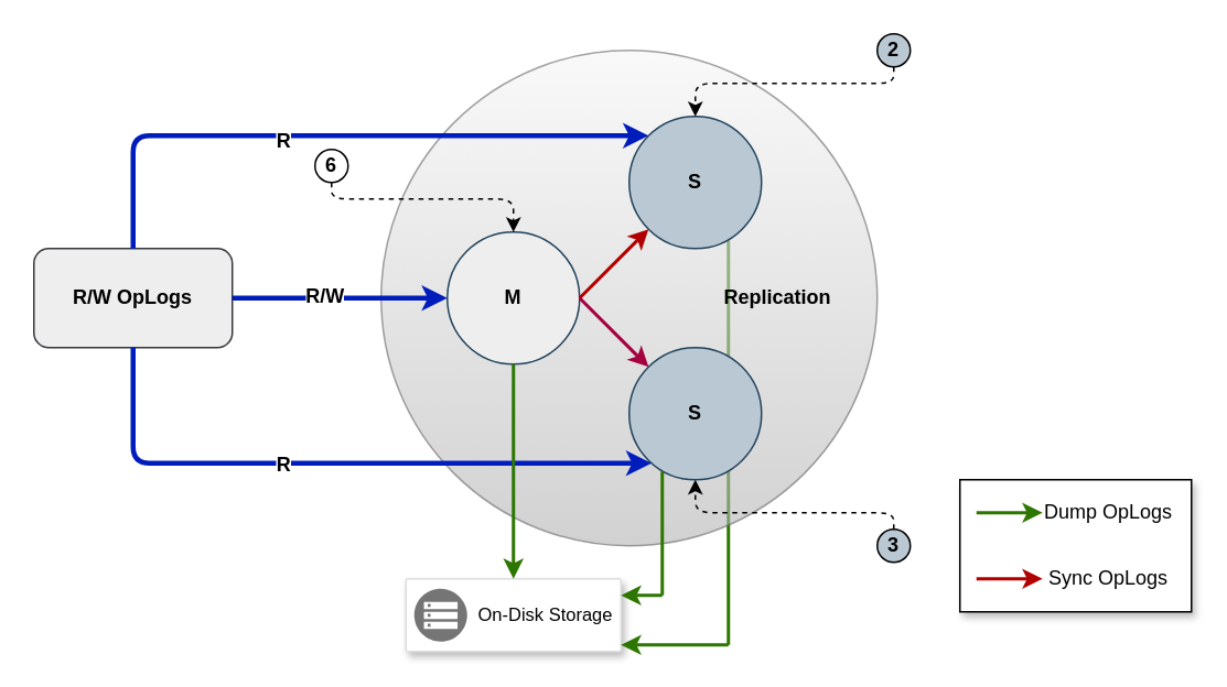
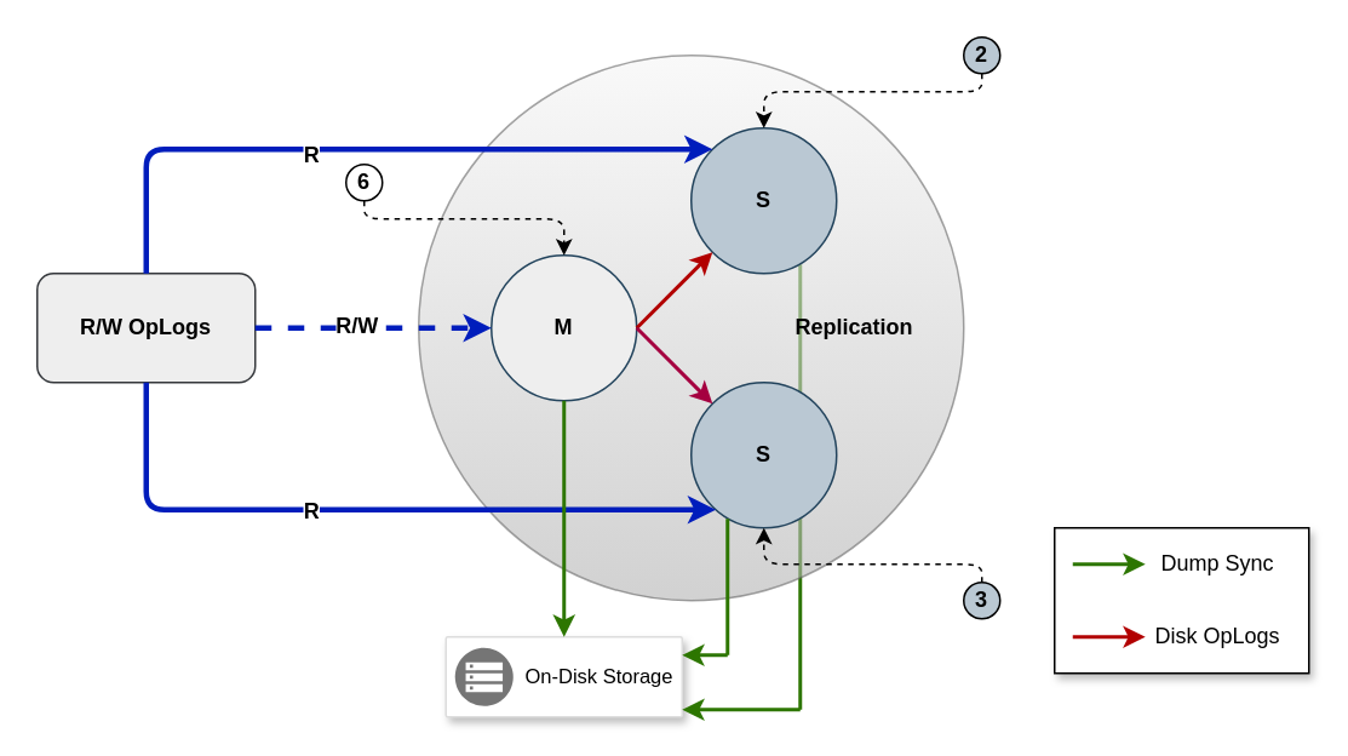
  <mxCell id="0" />
  <mxCell id="1" parent="0" />
  <mxCell id="2" value="" style="endArrow=none;html=1;strokeWidth=2;fillColor=#60a917;strokeColor=#2D7600;" edge="1" parent="1"><mxGeometry width="50" height="50" relative="1" as="geometry"><mxPoint x="440" y="390" as="sourcePoint" /><mxPoint x="440" y="145" as="targetPoint" /></mxGeometry></mxCell>
  <mxCell id="3" value="" style="rounded=0;whiteSpace=wrap;html=1;shadow=1;" parent="1" vertex="1"><mxGeometry x="580" y="290" width="140" height="80" as="geometry" /></mxCell>
  <mxCell id="4" value="&lt;b&gt;R/W OpLogs&lt;br&gt;&lt;/b&gt;" style="rounded=1;whiteSpace=wrap;html=1;fillColor=#eeeeee;strokeColor=#36393d;" parent="1" vertex="1"><mxGeometry x="20" y="150" width="120" height="60" as="geometry" /></mxCell>
  <mxCell id="5" value="" style="ellipse;whiteSpace=wrap;html=1;aspect=fixed;gradientColor=#b3b3b3;fillColor=#f5f5f5;strokeColor=#666666;shadow=0;opacity=60;" parent="1" vertex="1"><mxGeometry x="230" y="30" width="300" height="300" as="geometry" /></mxCell>
  <mxCell id="6" value="&lt;b&gt;M&lt;/b&gt;" style="ellipse;whiteSpace=wrap;html=1;aspect=fixed;fillColor=#eeeeee;strokeColor=#23445d;" parent="1" vertex="1"><mxGeometry x="270" y="140" width="80" height="80" as="geometry" /></mxCell>
  <mxCell id="7" value="&lt;b&gt;S&lt;/b&gt;" style="ellipse;whiteSpace=wrap;html=1;aspect=fixed;fillColor=#bac8d3;strokeColor=#23445d;" parent="1" vertex="1"><mxGeometry x="380" y="70" width="80" height="80" as="geometry" /></mxCell>
  <mxCell id="8" value="&lt;b&gt;S&lt;/b&gt;" style="ellipse;whiteSpace=wrap;html=1;aspect=fixed;fillColor=#bac8d3;strokeColor=#23445d;" parent="1" vertex="1"><mxGeometry x="380" y="210" width="80" height="80" as="geometry" /></mxCell>
  <mxCell id="9" value="" style="edgeStyle=elbowEdgeStyle;elbow=vertical;endArrow=classic;html=1;dashed=1;" parent="1" target="6" edge="1"><mxGeometry width="50" height="50" relative="1" as="geometry"><mxPoint x="200" y="110" as="sourcePoint" /><mxPoint x="180" y="60" as="targetPoint" /><Array as="points"><mxPoint x="260" y="120" /><mxPoint x="230" y="110" /></Array></mxGeometry></mxCell>
  <mxCell id="10" value="" style="edgeStyle=elbowEdgeStyle;elbow=vertical;endArrow=classic;html=1;dashed=1;" parent="1" target="7" edge="1"><mxGeometry width="50" height="50" relative="1" as="geometry"><mxPoint x="540" y="40" as="sourcePoint" /><mxPoint x="660" y="10" as="targetPoint" /><Array as="points"><mxPoint x="560" y="50" /><mxPoint x="520" y="50" /></Array></mxGeometry></mxCell>
  <mxCell id="11" value="" style="edgeStyle=elbowEdgeStyle;elbow=vertical;endArrow=classic;html=1;entryX=0.5;entryY=1;entryDx=0;entryDy=0;dashed=1;" parent="1" target="8" edge="1"><mxGeometry width="50" height="50" relative="1" as="geometry"><mxPoint x="540" y="320" as="sourcePoint" /><mxPoint x="560" y="350" as="targetPoint" /><Array as="points"><mxPoint x="490" y="310" /></Array></mxGeometry></mxCell>
  <mxCell id="12" value="&lt;b&gt;6&lt;/b&gt;" style="ellipse;whiteSpace=wrap;html=1;aspect=fixed;" parent="1" vertex="1"><mxGeometry x="190" y="90" width="20" height="20" as="geometry" /></mxCell>
  <mxCell id="13" value="&lt;b&gt;2&lt;/b&gt;" style="ellipse;whiteSpace=wrap;html=1;aspect=fixed;fillColor=#bac8d3;" parent="1" vertex="1"><mxGeometry x="530" y="20" width="20" height="20" as="geometry" /></mxCell>
  <mxCell id="14" value="&lt;b&gt;3&lt;/b&gt;" style="ellipse;whiteSpace=wrap;html=1;aspect=fixed;fillColor=#bac8d3;" parent="1" vertex="1"><mxGeometry x="530" y="320" width="20" height="20" as="geometry" /></mxCell>
- <mxCell id="15" value="" style="endArrow=classic;html=1;entryX=0;entryY=0.5;entryDx=0;entryDy=0;strokeWidth=3;fillColor=#0050ef;strokeColor=#001DBC;" parent="1" source="4" target="6" edge="1"><mxGeometry width="50" height="50" relative="1" as="geometry"><mxPoint x="140" y="230" as="sourcePoint" /><mxPoint x="210.711" y="180" as="targetPoint" /></mxGeometry></mxCell>
+ <mxCell id="15" value="" style="endArrow=classic;html=1;entryX=0;entryY=0.5;entryDx=0;entryDy=0;strokeWidth=3;fillColor=#0050ef;strokeColor=#001DBC;dashed=1;" parent="1" source="4" target="6" edge="1"><mxGeometry width="50" height="50" relative="1" as="geometry"><mxPoint x="140" y="230" as="sourcePoint" /><mxPoint x="210.711" y="180" as="targetPoint" /></mxGeometry></mxCell>
  <mxCell id="16" value="&lt;font style=&quot;font-size: 12px&quot;&gt;&lt;b&gt;R/W&lt;/b&gt;&lt;/font&gt;" style="edgeLabel;html=1;align=center;verticalAlign=middle;resizable=0;points=[];" parent="15" vertex="1" connectable="0"><mxGeometry x="-0.154" y="2" relative="1" as="geometry"><mxPoint as="offset" /></mxGeometry></mxCell>
  <mxCell id="17" value="" style="edgeStyle=segmentEdgeStyle;endArrow=classic;html=1;strokeWidth=3;entryX=0;entryY=0;entryDx=0;entryDy=0;fillColor=#0050ef;strokeColor=#001DBC;" parent="1" target="7" edge="1"><mxGeometry width="50" height="50" relative="1" as="geometry"><mxPoint x="80" y="150" as="sourcePoint" /><mxPoint x="130" y="100" as="targetPoint" /><Array as="points"><mxPoint x="80" y="82" /></Array></mxGeometry></mxCell>
  <mxCell id="18" value="&lt;font style=&quot;font-size: 12px&quot;&gt;&lt;b&gt;R&lt;/b&gt;&lt;/font&gt;" style="edgeLabel;html=1;align=center;verticalAlign=middle;resizable=0;points=[];" parent="17" vertex="1" connectable="0"><mxGeometry x="-0.162" y="-3" relative="1" as="geometry"><mxPoint as="offset" /></mxGeometry></mxCell>
  <mxCell id="19" value="" style="edgeStyle=segmentEdgeStyle;endArrow=classic;html=1;strokeWidth=3;exitX=0.5;exitY=1;exitDx=0;exitDy=0;fillColor=#0050ef;strokeColor=#001DBC;" parent="1" source="4" target="8" edge="1"><mxGeometry width="50" height="50" relative="1" as="geometry"><mxPoint x="100" y="300" as="sourcePoint" /><mxPoint x="411.716" y="231.716" as="targetPoint" /><Array as="points"><mxPoint x="80" y="280" /></Array></mxGeometry></mxCell>
  <mxCell id="20" value="&lt;font style=&quot;font-size: 12px&quot;&gt;&lt;b&gt;R&lt;/b&gt;&lt;/font&gt;" style="edgeLabel;html=1;align=center;verticalAlign=middle;resizable=0;points=[];" parent="19" vertex="1" connectable="0"><mxGeometry x="-0.166" relative="1" as="geometry"><mxPoint as="offset" /></mxGeometry></mxCell>
  <mxCell id="21" value="&lt;b&gt;Replication&lt;/b&gt;" style="text;html=1;strokeColor=none;fillColor=none;align=center;verticalAlign=middle;whiteSpace=wrap;rounded=0;" parent="1" vertex="1"><mxGeometry x="435" y="170" width="70" height="20" as="geometry" /></mxCell>
  <mxCell id="22" value="" style="endArrow=classic;html=1;strokeWidth=2;exitX=1;exitY=0.5;exitDx=0;exitDy=0;entryX=0;entryY=1;entryDx=0;entryDy=0;fillColor=#e51400;strokeColor=#B20000;" parent="1" source="6" target="7" edge="1"><mxGeometry width="50" height="50" relative="1" as="geometry"><mxPoint x="350" y="190" as="sourcePoint" /><mxPoint x="390" y="140" as="targetPoint" /></mxGeometry></mxCell>
  <mxCell id="23" value="" style="endArrow=classic;html=1;strokeWidth=2;fillColor=#d80073;strokeColor=#A50040;" parent="1" target="8" edge="1"><mxGeometry width="50" height="50" relative="1" as="geometry"><mxPoint x="350" y="180" as="sourcePoint" /><mxPoint x="400" y="130" as="targetPoint" /></mxGeometry></mxCell>
  <mxCell id="24" value="" style="strokeColor=#dddddd;shadow=1;strokeWidth=1;rounded=1;absoluteArcSize=1;arcSize=2;" parent="1" vertex="1"><mxGeometry x="245" y="350" width="130" height="44" as="geometry" /></mxCell>
  <mxCell id="25" value="&lt;font style=&quot;font-size: 11px&quot;&gt;On-Disk Storage&lt;/font&gt;" style="dashed=0;connectable=0;html=1;fillColor=#757575;strokeColor=none;shape=mxgraph.gcp2.persistent_disk_snapshot;part=1;labelPosition=right;verticalLabelPosition=middle;align=left;verticalAlign=middle;spacingLeft=5;fontSize=12;" parent="24" vertex="1"><mxGeometry y="0.5" width="32" height="32" relative="1" as="geometry"><mxPoint x="5" y="-16" as="offset" /></mxGeometry></mxCell>
  <mxCell id="26" value="" style="endArrow=classic;html=1;strokeWidth=2;entryX=0.5;entryY=0;entryDx=0;entryDy=0;fillColor=#60a917;strokeColor=#2D7600;" parent="1" target="24" edge="1"><mxGeometry width="50" height="50" relative="1" as="geometry"><mxPoint x="310" y="219.999" as="sourcePoint" /><mxPoint x="590" y="324.57" as="targetPoint" /></mxGeometry></mxCell>
  <mxCell id="27" value="" style="endArrow=classic;html=1;strokeWidth=2;fillColor=#60a917;strokeColor=#2D7600;" parent="1" edge="1"><mxGeometry width="50" height="50" relative="1" as="geometry"><mxPoint x="590" y="310" as="sourcePoint" /><mxPoint x="630" y="310" as="targetPoint" /></mxGeometry></mxCell>
  <mxCell id="28" value="" style="endArrow=classic;html=1;strokeWidth=2;fillColor=#e51400;strokeColor=#B20000;" parent="1" edge="1"><mxGeometry width="50" height="50" relative="1" as="geometry"><mxPoint x="590" y="350" as="sourcePoint" /><mxPoint x="630" y="350" as="targetPoint" /></mxGeometry></mxCell>
- <mxCell id="29" value="Dump OpLogs" style="text;html=1;strokeColor=none;fillColor=none;align=center;verticalAlign=middle;whiteSpace=wrap;rounded=0;shadow=1;" parent="1" vertex="1"><mxGeometry x="630" y="300" width="80" height="20" as="geometry" /></mxCell>
- <mxCell id="30" value="Sync OpLogs" style="text;html=1;strokeColor=none;fillColor=none;align=center;verticalAlign=middle;whiteSpace=wrap;rounded=0;shadow=1;" parent="1" vertex="1"><mxGeometry x="630" y="340" width="80" height="20" as="geometry" /></mxCell>
+ <mxCell id="29" value="Dump Sync" style="text;html=1;strokeColor=none;fillColor=none;align=center;verticalAlign=middle;whiteSpace=wrap;rounded=0;shadow=1;" parent="1" vertex="1"><mxGeometry x="630" y="300" width="80" height="20" as="geometry" /></mxCell>
+ <mxCell id="30" value="Disk OpLogs" style="text;html=1;strokeColor=none;fillColor=none;align=center;verticalAlign=middle;whiteSpace=wrap;rounded=0;shadow=1;" parent="1" vertex="1"><mxGeometry x="630" y="340" width="80" height="20" as="geometry" /></mxCell>
  <mxCell id="31" value="" style="endArrow=none;html=1;strokeWidth=2;fillColor=#60a917;strokeColor=#2D7600;" edge="1" parent="1"><mxGeometry width="50" height="50" relative="1" as="geometry"><mxPoint x="400" y="360" as="sourcePoint" /><mxPoint x="400" y="285" as="targetPoint" /></mxGeometry></mxCell>
  <mxCell id="32" value="" style="endArrow=classic;html=1;strokeWidth=2;fillColor=#60a917;strokeColor=#2D7600;" edge="1" parent="1"><mxGeometry width="50" height="50" relative="1" as="geometry"><mxPoint x="400" y="360" as="sourcePoint" /><mxPoint x="375" y="360" as="targetPoint" /><Array as="points"><mxPoint x="385" y="360" /></Array></mxGeometry></mxCell>
  <mxCell id="33" value="" style="endArrow=classic;html=1;strokeWidth=2;fillColor=#60a917;strokeColor=#2D7600;" edge="1" parent="1"><mxGeometry width="50" height="50" relative="1" as="geometry"><mxPoint x="440" y="390" as="sourcePoint" /><mxPoint x="375" y="390" as="targetPoint" /><Array as="points"><mxPoint x="385" y="390" /></Array></mxGeometry></mxCell>
